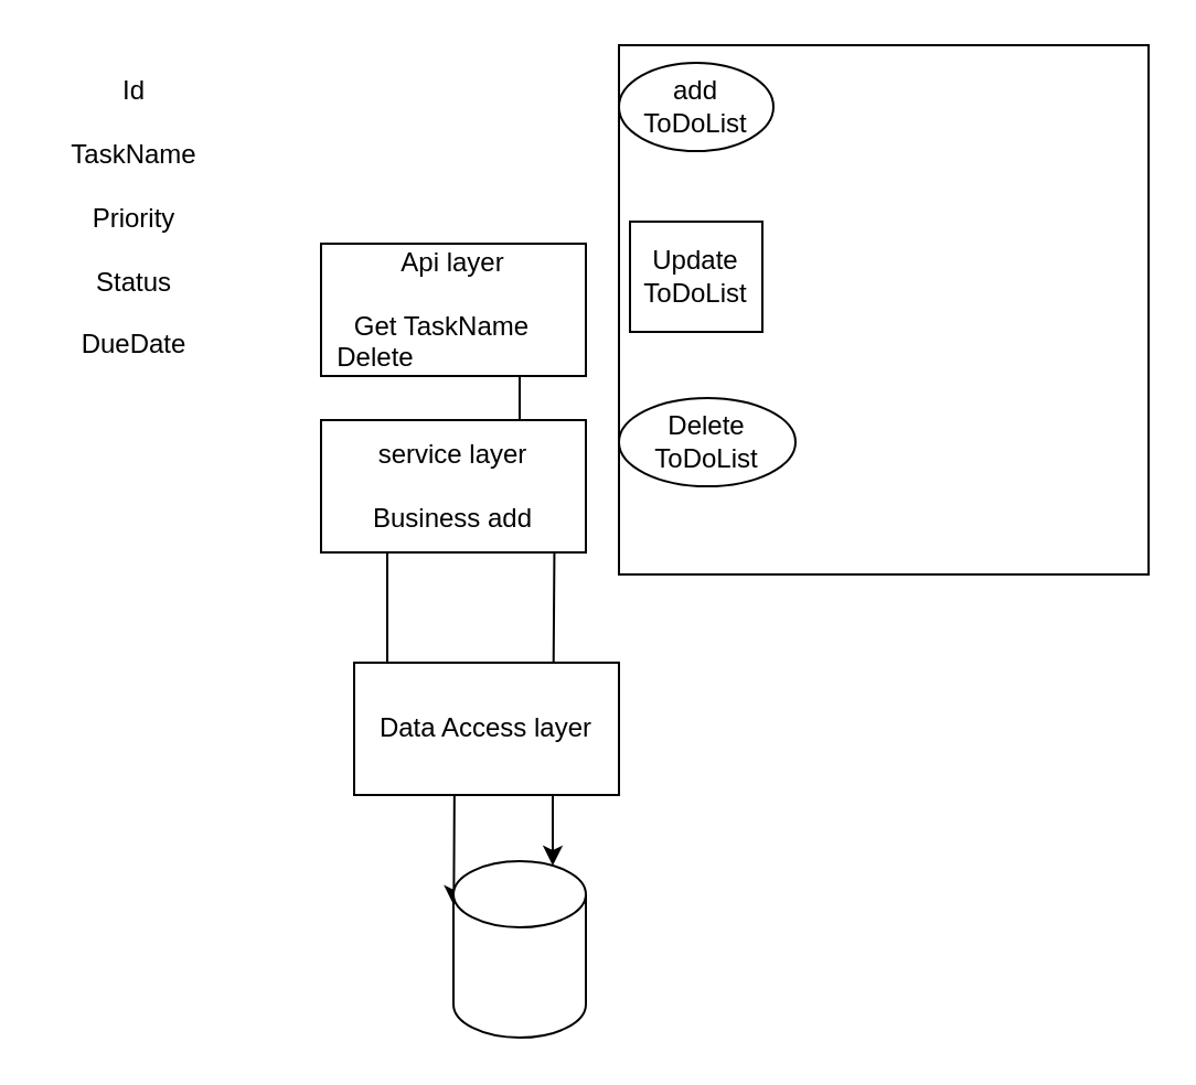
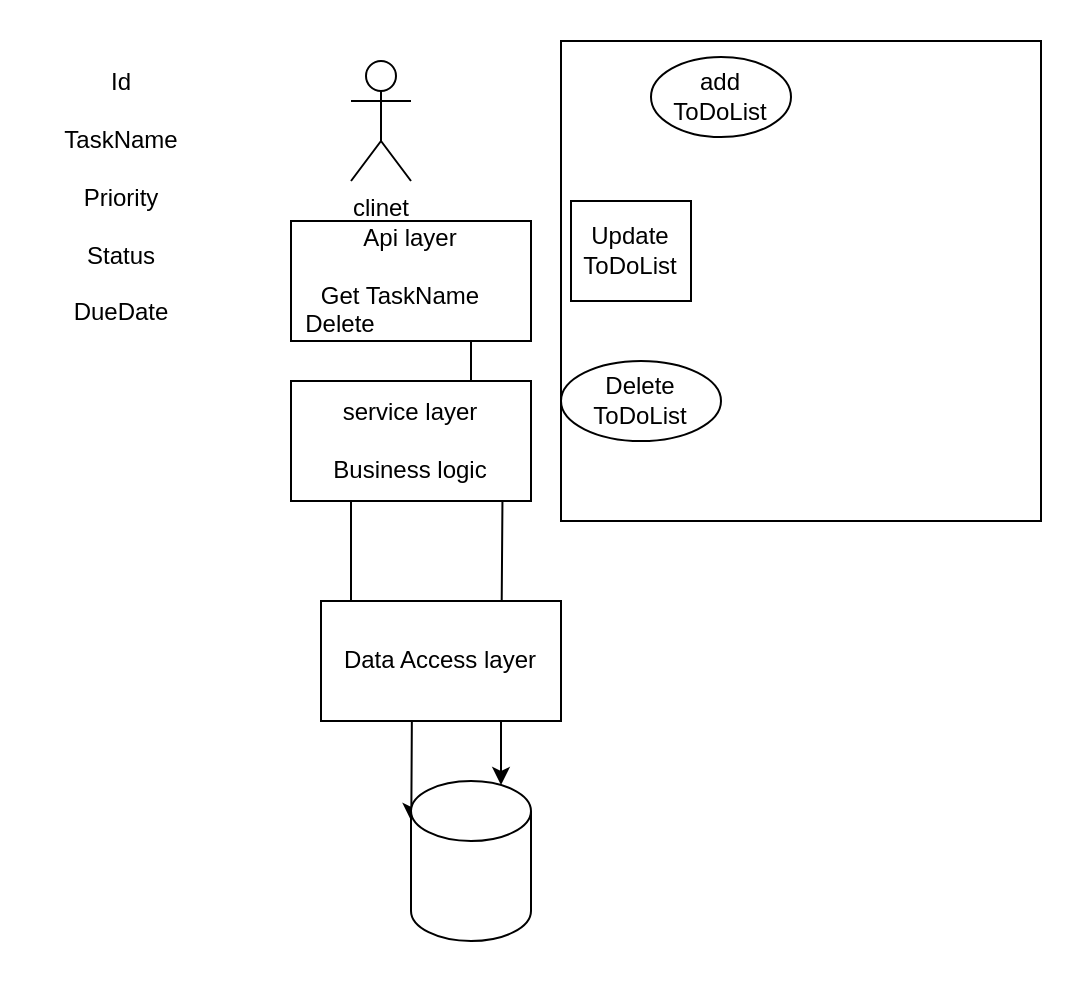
  <mxCell id="0" />
  <mxCell id="1" parent="0" />
+ <mxCell id="2" value="clinet&lt;div&gt;&lt;br&gt;&lt;/div&gt;" style="shape=umlActor;verticalLabelPosition=bottom;verticalAlign=top;html=1;outlineConnect=0;" vertex="1" parent="1"><mxGeometry x="175" y="30" width="30" height="60" as="geometry" /></mxCell>
  <mxCell id="3" style="edgeStyle=orthogonalEdgeStyle;rounded=0;orthogonalLoop=1;jettySize=auto;html=1;exitX=0.75;exitY=1;exitDx=0;exitDy=0;" edge="1" parent="1" source="4"><mxGeometry relative="1" as="geometry"><mxPoint x="250.286" y="310" as="targetPoint" /></mxGeometry></mxCell>
  <mxCell id="4" value="Api layer&lt;div&gt;&lt;br&gt;&lt;/div&gt;&lt;div&gt;Get TaskName&amp;nbsp; &amp;nbsp; Delete&amp;nbsp; &amp;nbsp; &amp;nbsp; &amp;nbsp; &amp;nbsp; &amp;nbsp; &amp;nbsp; &amp;nbsp; &amp;nbsp; &amp;nbsp; &amp;nbsp;&lt;/div&gt;" style="rounded=0;whiteSpace=wrap;html=1;" vertex="1" parent="1"><mxGeometry x="145" y="110" width="120" height="60" as="geometry" /></mxCell>
  <mxCell id="5" style="edgeStyle=orthogonalEdgeStyle;rounded=0;orthogonalLoop=1;jettySize=auto;html=1;exitX=0.25;exitY=1;exitDx=0;exitDy=0;" edge="1" parent="1" source="6"><mxGeometry relative="1" as="geometry"><mxPoint x="205.143" y="410" as="targetPoint" /></mxGeometry></mxCell>
- <mxCell id="6" value="service layer&lt;div&gt;&lt;br&gt;&lt;/div&gt;&lt;div&gt;Business add&lt;/div&gt;" style="rounded=0;whiteSpace=wrap;html=1;" vertex="1" parent="1"><mxGeometry x="145" y="190" width="120" height="60" as="geometry" /></mxCell>
+ <mxCell id="6" value="service layer&lt;div&gt;&lt;br&gt;&lt;/div&gt;&lt;div&gt;Business logic&lt;/div&gt;" style="rounded=0;whiteSpace=wrap;html=1;" vertex="1" parent="1"><mxGeometry x="145" y="190" width="120" height="60" as="geometry" /></mxCell>
  <mxCell id="7" value="Data Access layer" style="rounded=0;whiteSpace=wrap;html=1;" vertex="1" parent="1"><mxGeometry x="160" y="300" width="120" height="60" as="geometry" /></mxCell>
  <mxCell id="8" value="" style="shape=cylinder3;whiteSpace=wrap;html=1;boundedLbl=1;backgroundOutline=1;size=15;" vertex="1" parent="1"><mxGeometry x="205" y="390" width="60" height="80" as="geometry" /></mxCell>
  <mxCell id="9" value="" style="whiteSpace=wrap;html=1;aspect=fixed;" vertex="1" parent="1"><mxGeometry x="280" y="20" width="240" height="240" as="geometry" /></mxCell>
- <mxCell id="10" value="add ToDoList" style="ellipse;whiteSpace=wrap;html=1;" vertex="1" parent="1"><mxGeometry x="280" y="28" width="70" height="40" as="geometry" /></mxCell>
+ <mxCell id="10" value="add ToDoList" style="ellipse;whiteSpace=wrap;html=1;" vertex="1" parent="1"><mxGeometry x="325" y="28" width="70" height="40" as="geometry" /></mxCell>
  <mxCell id="11" value="Update ToDoList" style="whiteSpace=wrap;html=1;rounded=0;" vertex="1" parent="1"><mxGeometry x="285" y="100" width="60" height="50" as="geometry" /></mxCell>
  <mxCell id="12" value="Delete ToDoList" style="ellipse;whiteSpace=wrap;html=1;" vertex="1" parent="1"><mxGeometry x="280" y="180" width="80" height="40" as="geometry" /></mxCell>
  <mxCell id="13" value="Id&lt;div&gt;&lt;br&gt;&lt;/div&gt;&lt;div&gt;TaskName&lt;/div&gt;&lt;div&gt;&lt;br&gt;&lt;/div&gt;&lt;div&gt;Priority&lt;/div&gt;&lt;div&gt;&lt;br&gt;&lt;/div&gt;&lt;div&gt;Status&lt;/div&gt;&lt;div&gt;&lt;br&gt;&lt;/div&gt;&lt;div&gt;DueDate&lt;/div&gt;&lt;div&gt;&lt;br&gt;&lt;/div&gt;&lt;div&gt;&lt;br&gt;&lt;/div&gt;" style="text;html=1;align=center;verticalAlign=middle;resizable=0;points=[];autosize=1;strokeColor=none;fillColor=none;" vertex="1" parent="1"><mxGeometry x="20" y="28" width="80" height="170" as="geometry" /></mxCell>
  <mxCell id="14" style="edgeStyle=orthogonalEdgeStyle;rounded=0;orthogonalLoop=1;jettySize=auto;html=1;exitX=0.75;exitY=1;exitDx=0;exitDy=0;entryX=0.75;entryY=0.025;entryDx=0;entryDy=0;entryPerimeter=0;" edge="1" parent="1" source="7" target="8"><mxGeometry relative="1" as="geometry" /></mxCell>
